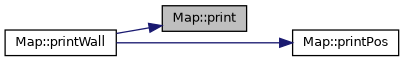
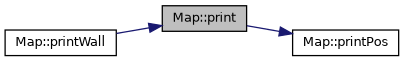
  digraph {
    rankdir=LR
    node [color=black fillcolor=white fontname=Helvetica fontsize=10 shape=record style=filled]
    edge [color=midnightblue fontname=Helvetica fontsize=10 labelfontname=Helvetica labelfontsize=10 style=solid]
    n1 [fillcolor=grey75 fontcolor=black height=0.2 label="Map::print" width=0.4]
    n2 [height=0.2 label="Map::printPos" width=0.4]
    n3 [height=0.2 label="Map::printWall" width=0.4]
-   n3 -> n2
+   n1 -> n2
    n3 -> n1
  }
